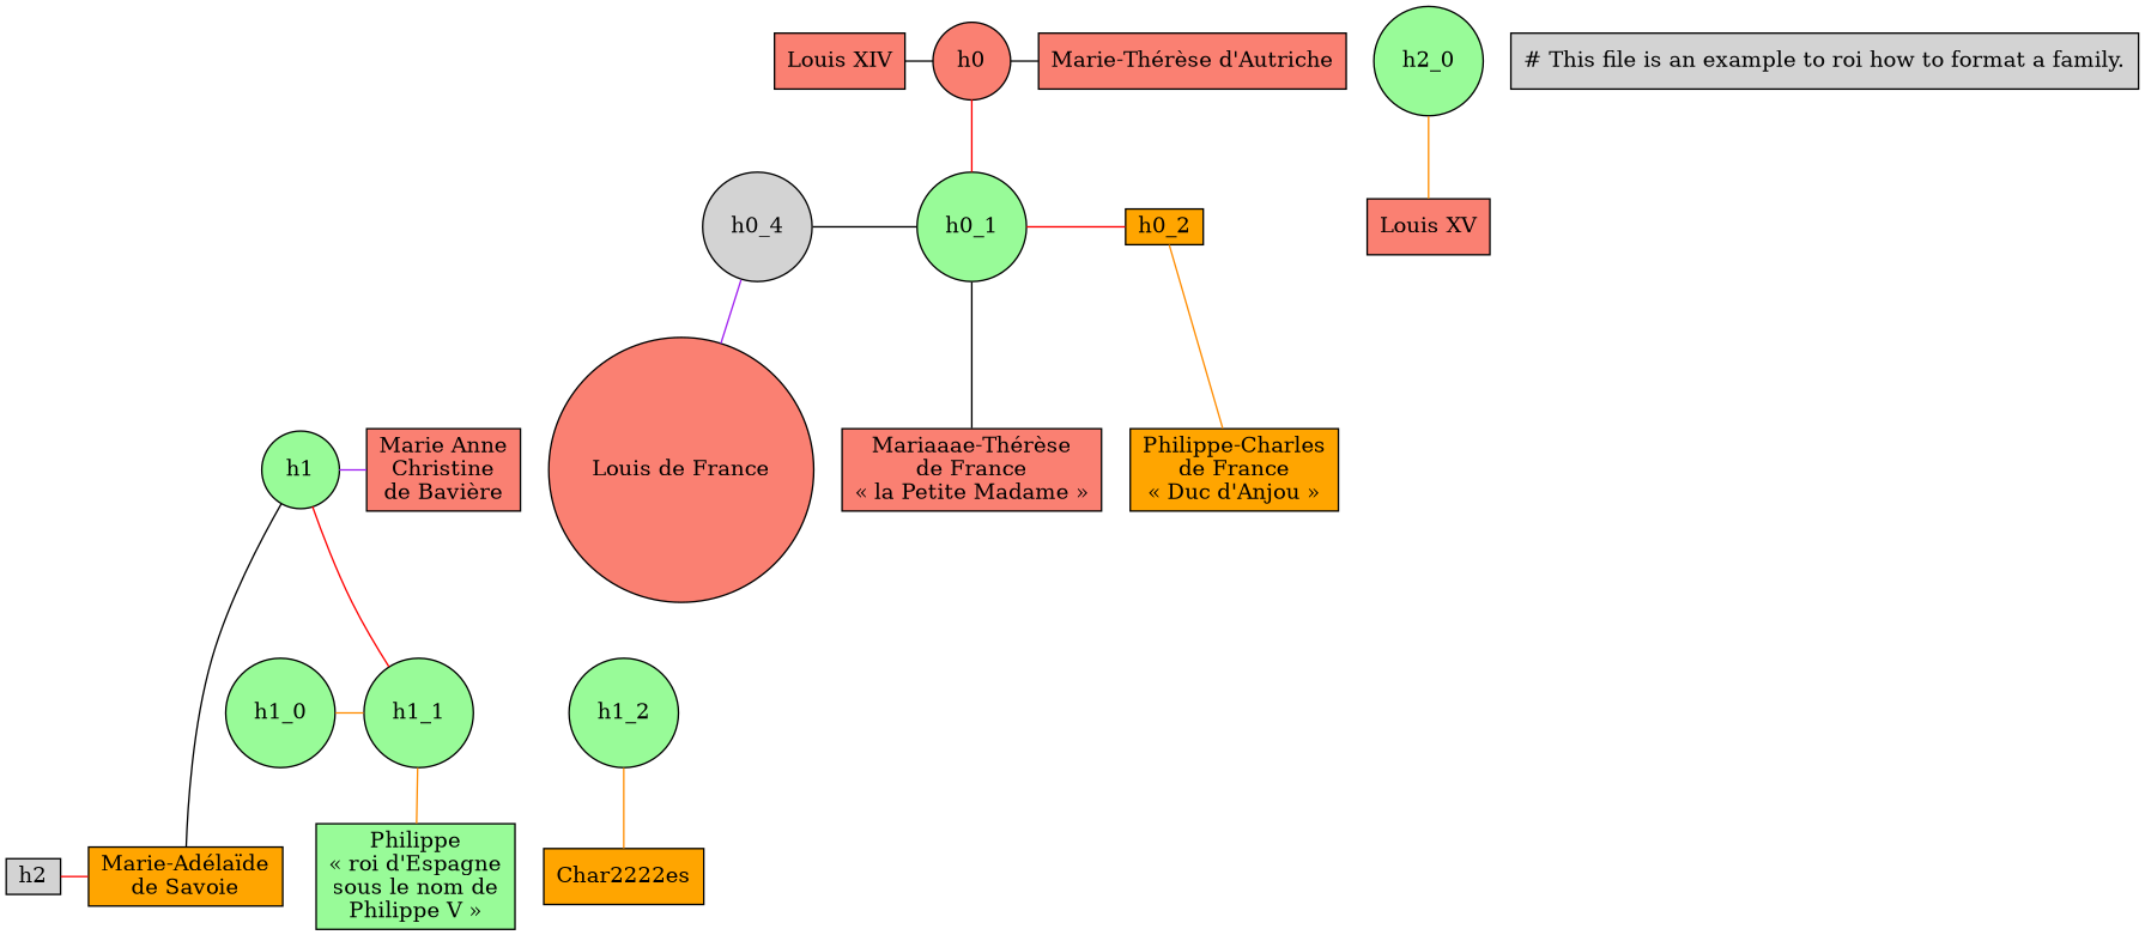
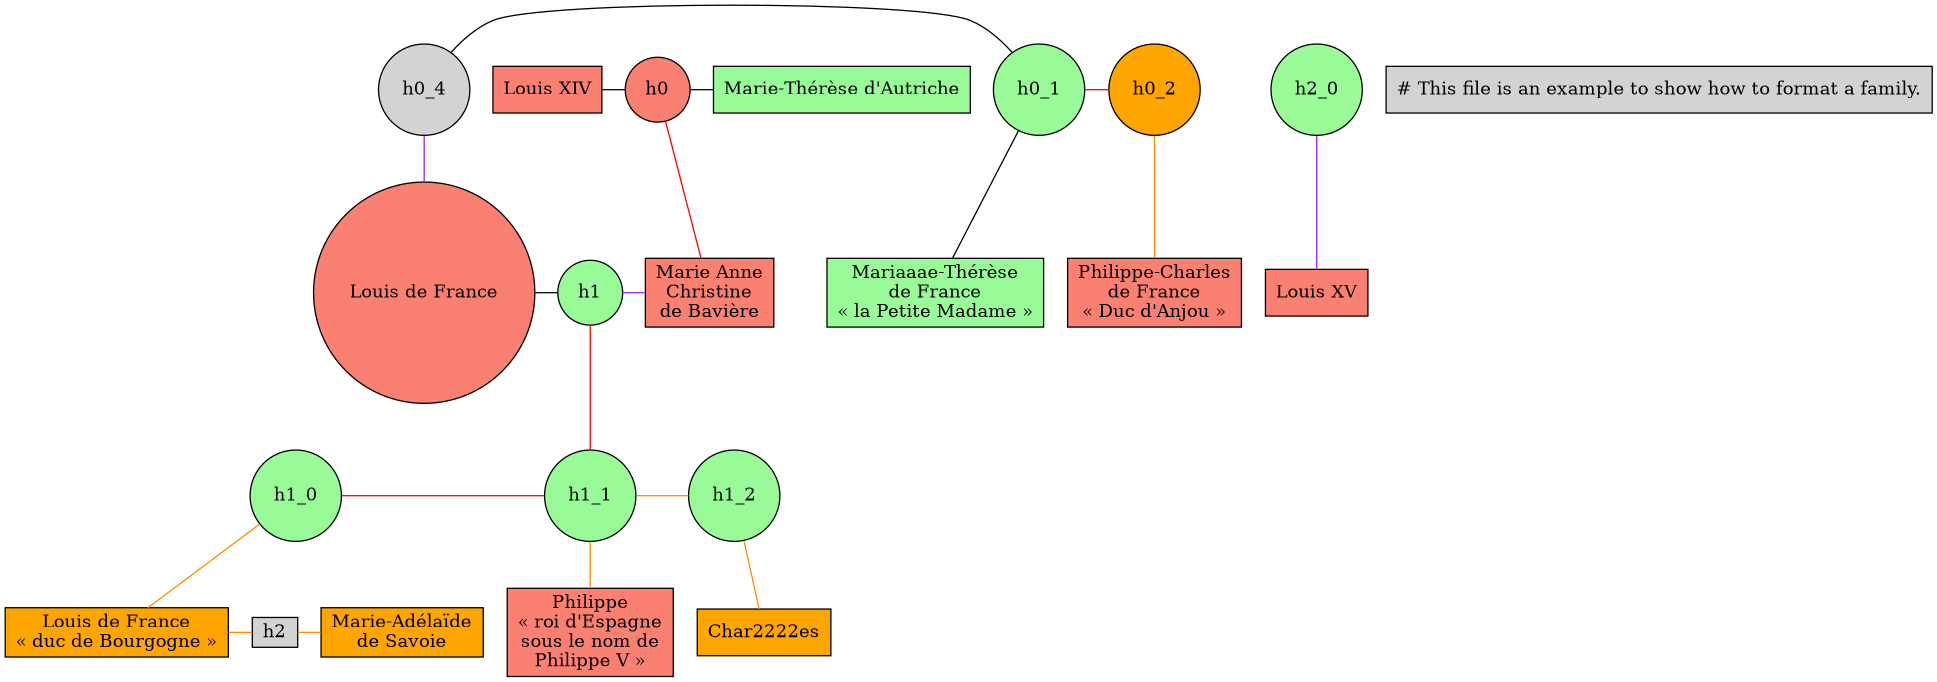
  digraph {
    node [fillcolor=salmon shape=box style=filled]
    edge [color=darkorange dir=none]
    n1 [label="Louis XIV"]
    h0 [height=0.01 shape=circle width=0.01]
-   n3 [label="Marie-Thérèse d'Autriche"]
+   n3 [fillcolor=palegreen label="Marie-Thérèse d'Autriche"]
    n4 [fillcolor=lightgrey height=0.01 label=h0_4 shape=circle width=0.01]
    h0_1 [fillcolor=palegreen height=0.01 shape=circle width=0.01]
-   h0_2 [fillcolor=orange height=0.01 width=0.01]
+   h0_2 [fillcolor=orange height=0.01 shape=circle width=0.01]
    n7 [label="Louis de France" shape=circle]
    h1 [fillcolor=palegreen height=0.01 shape=circle width=0.01]
-   n9 [label="Mariaaae-Thérèse\nde France\n« la Petite Madame »"]
-   n10 [fillcolor=orange label="Philippe-Charles\nde France\n« Duc d'Anjou »"]
+   n9 [fillcolor=palegreen label="Mariaaae-Thérèse\nde France\n« la Petite Madame »"]
+   n10 [label="Philippe-Charles\nde France\n« Duc d'Anjou »"]
    n11 [label="Marie Anne\nChristine\nde Bavière"]
    h1_0 [fillcolor=palegreen height=0.01 shape=circle width=0.01]
    h1_1 [fillcolor=palegreen height=0.01 shape=circle width=0.01]
    h1_2 [fillcolor=palegreen height=0.01 shape=circle width=0.01]
+   n15 [fillcolor=orange label="Louis de France\n« duc de Bourgogne »"]
    h2 [fillcolor=lightgrey height=0.01 width=0.01]
-   n17 [fillcolor=palegreen label="Philippe\n« roi d'Espagne\nsous le nom de\nPhilippe V »"]
+   n17 [label="Philippe\n« roi d'Espagne\nsous le nom de\nPhilippe V »"]
    n18 [fillcolor=orange label=Char2222es]
    n19 [fillcolor=orange label="Marie-Adélaïde\nde Savoie"]
    h2_0 [fillcolor=palegreen height=0.01 shape=circle width=0.01]
    n21 [label="Louis XV"]
-   n22 [fillcolor=lightgrey label="# This file is an example to roi how to format a family."]
+   n22 [fillcolor=lightgrey label="# This file is an example to show how to format a family."]
    subgraph sub_1 {
      rank=same
      n1
      h0
      n3
    }
    subgraph sub_2 {
      rank=same
      n4
      h0_1
      h0_2
    }
    subgraph sub_3 {
      rank=same
      n7
      h1
      n9
      n10
      n11
    }
    subgraph sub_4 {
      rank=same
      h1_0
      h1_1
      h1_2
    }
    subgraph sub_5 {
      rank=same
+     n15
      h2
      n17
      n18
      n19
    }
    subgraph sub_6 {
      rank=same
      h2_0
    }
    subgraph sub_7 {
      rank=same
    }
    subgraph sub_8 {
      rank=same
    }
    n1 -> h0 [color=black]
    h0 -> n3 [color=black]
-   h0 -> h0_1 [color=red]
+   h0 -> n11 [color=red]
    n4 -> h0_1 [color=black]
    n4 -> n7 [color=purple]
    h0_1 -> h0_2 [color=red]
    h0_1 -> n9 [color=black]
    h0_2 -> n10
-   n19 -> h1 [color=black]
+   n7 -> h1 [color=black]
    h1 -> n11 [color=purple]
    h1 -> h1_1 [color=red]
    n9 -> n10 [style=invis color=""]
    n11 -> n9 [style=invis color=""]
-   h1_0 -> h1_1
+   h1_0 -> h1_1 [color=red]
+   h1_0 -> n15
+   h1_1 -> h1_2
    h1_1 -> n17
    h1_2 -> n18
-   h2 -> n19 [color=red]
+   n15 -> h2
+   h2 -> n19
    n17 -> n18 [style=invis color=""]
    n19 -> n17 [style=invis color=""]
-   h2_0 -> n21
+   h2_0 -> n21 [color=purple]
  }
